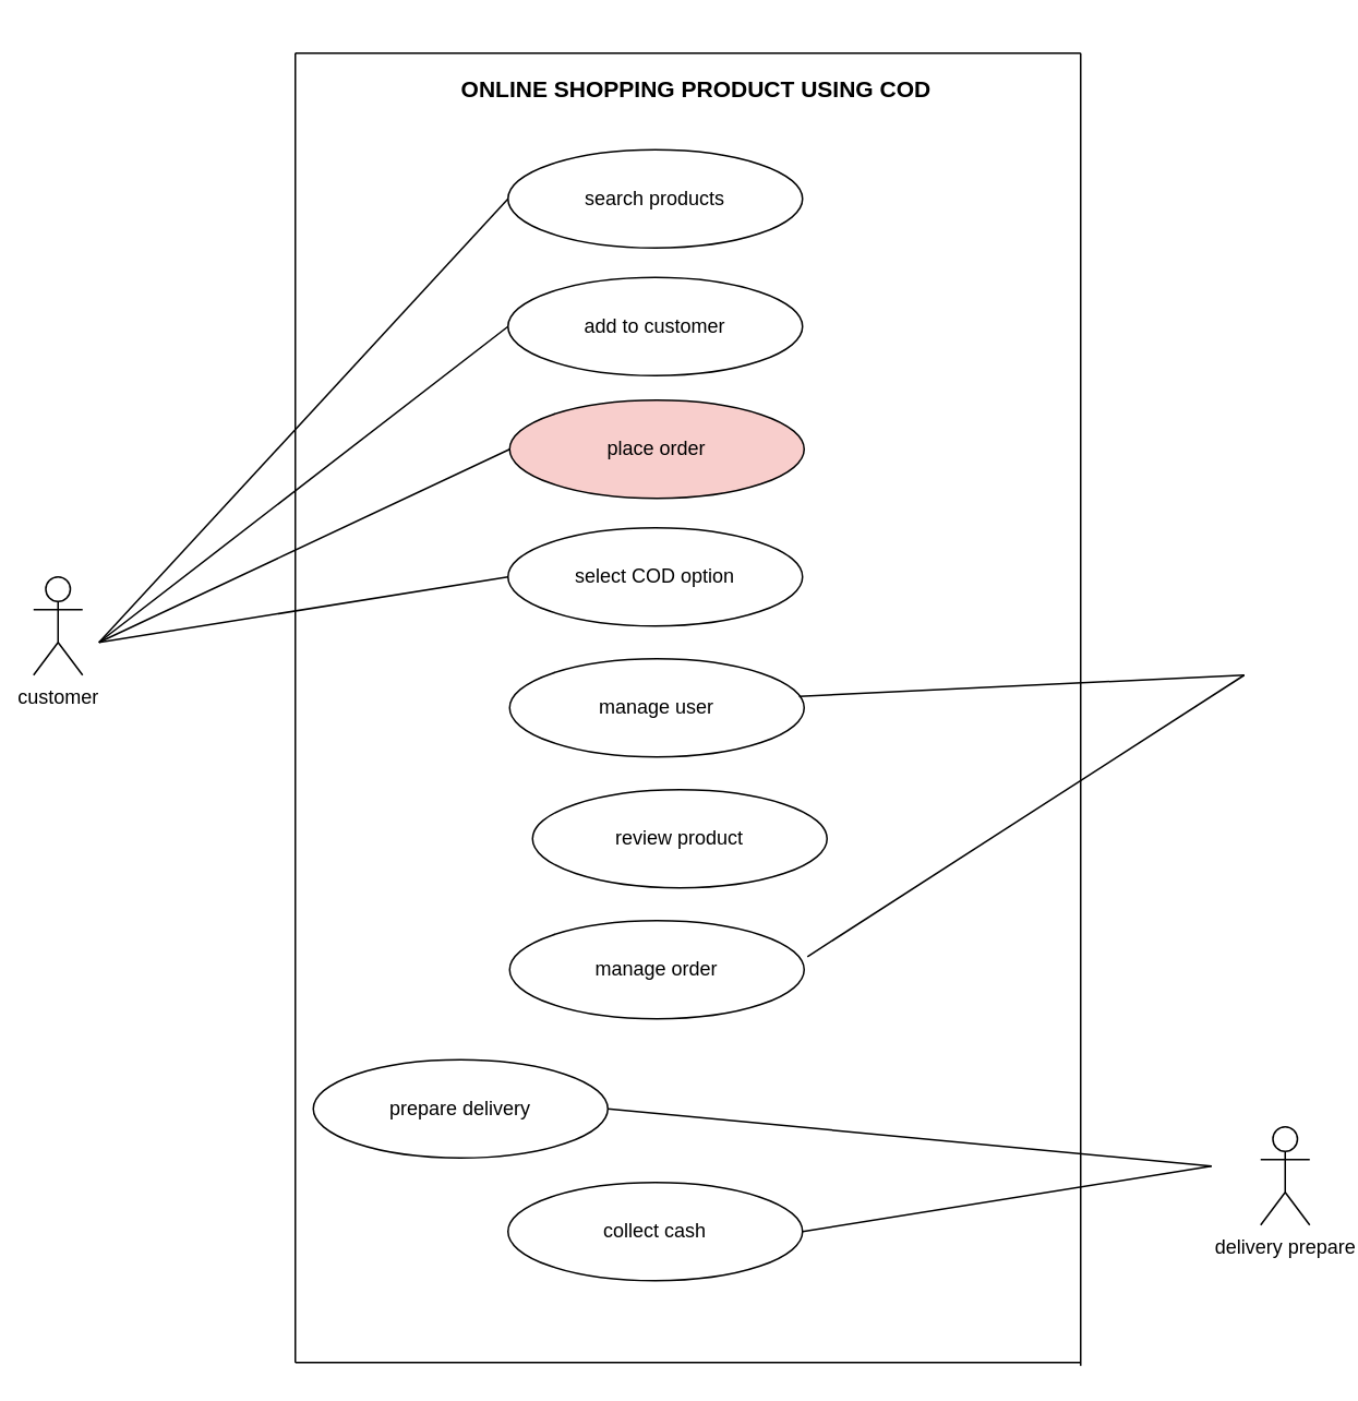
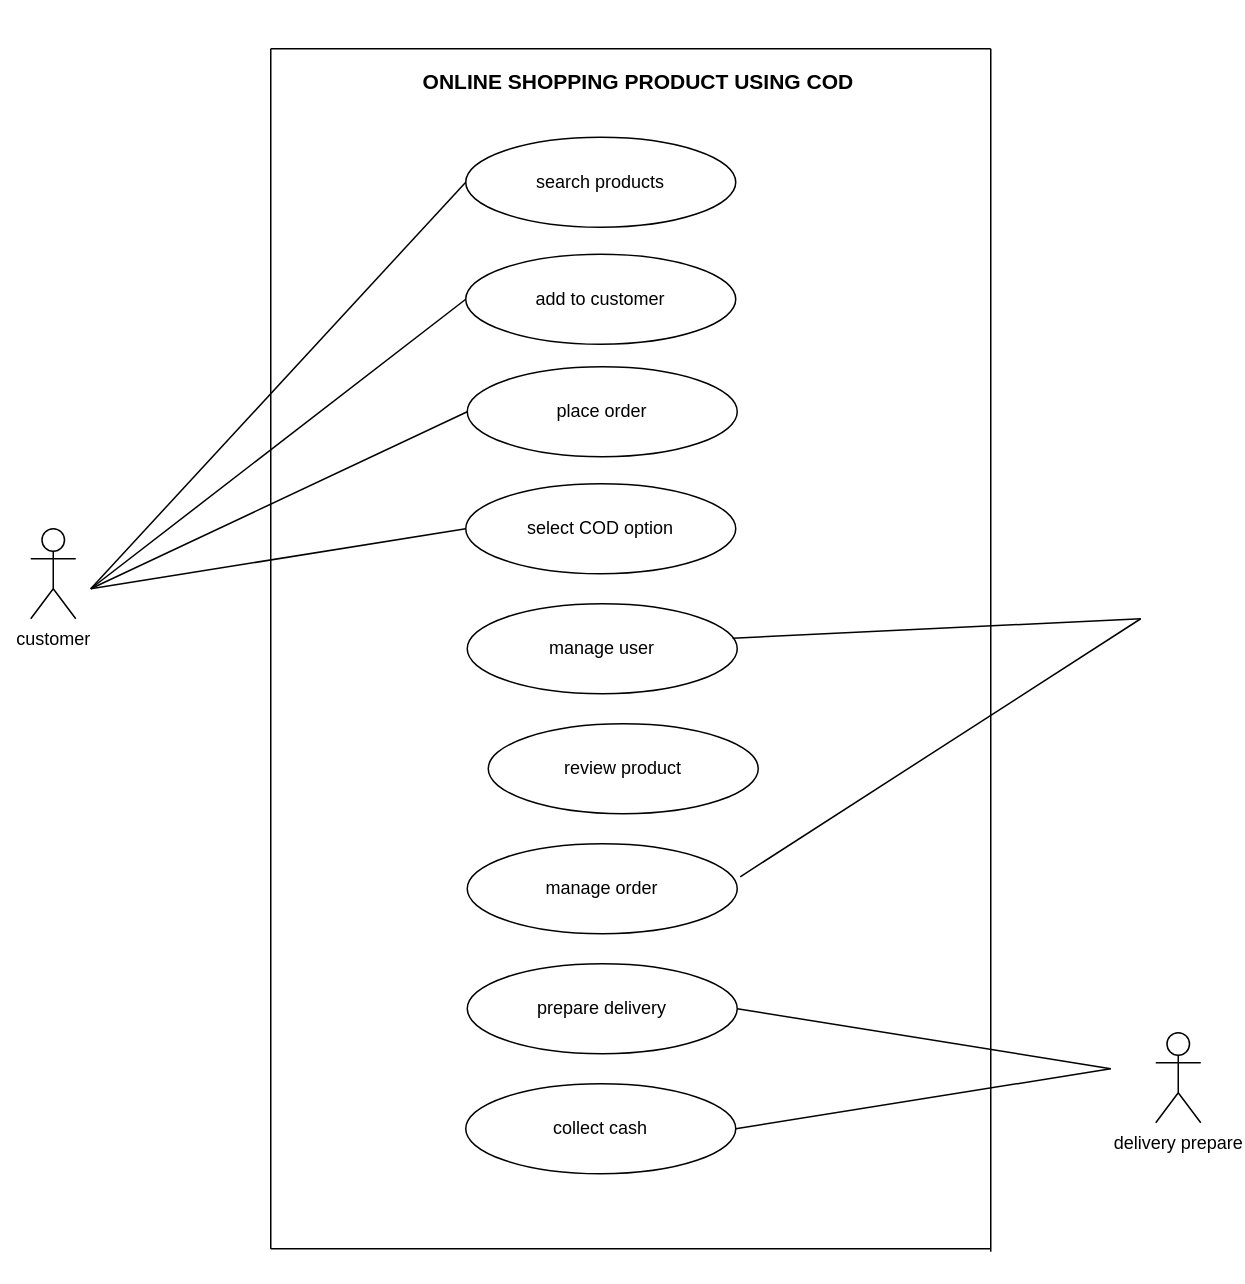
  <mxCell id="0" />
  <mxCell id="1" parent="0" />
  <mxCell id="2" value="search products" style="ellipse;whiteSpace=wrap;html=1;" vertex="1" parent="1"><mxGeometry x="310" y="91" width="180" height="60" as="geometry" /></mxCell>
  <mxCell id="3" value="add to customer" style="ellipse;whiteSpace=wrap;html=1;" vertex="1" parent="1"><mxGeometry x="310" y="169" width="180" height="60" as="geometry" /></mxCell>
- <mxCell id="4" value="place order" style="ellipse;whiteSpace=wrap;html=1;fillColor=#f8cecc;" vertex="1" parent="1"><mxGeometry x="311" y="244" width="180" height="60" as="geometry" /></mxCell>
+ <mxCell id="4" value="place order" style="ellipse;whiteSpace=wrap;html=1;" vertex="1" parent="1"><mxGeometry x="311" y="244" width="180" height="60" as="geometry" /></mxCell>
  <mxCell id="5" value="select COD option" style="ellipse;whiteSpace=wrap;html=1;" vertex="1" parent="1"><mxGeometry x="310" y="322" width="180" height="60" as="geometry" /></mxCell>
  <mxCell id="6" value="manage user" style="ellipse;whiteSpace=wrap;html=1;" vertex="1" parent="1"><mxGeometry x="311" y="402" width="180" height="60" as="geometry" /></mxCell>
- <mxCell id="7" value="prepare delivery" style="ellipse;whiteSpace=wrap;html=1;" vertex="1" parent="1"><mxGeometry x="191" y="647" width="180" height="60" as="geometry" /></mxCell>
+ <mxCell id="7" value="prepare delivery" style="ellipse;whiteSpace=wrap;html=1;" vertex="1" parent="1"><mxGeometry x="311" y="642" width="180" height="60" as="geometry" /></mxCell>
  <mxCell id="8" value="collect cash" style="ellipse;whiteSpace=wrap;html=1;" vertex="1" parent="1"><mxGeometry x="310" y="722" width="180" height="60" as="geometry" /></mxCell>
  <mxCell id="9" value="manage order" style="ellipse;whiteSpace=wrap;html=1;" vertex="1" parent="1"><mxGeometry x="311" y="562" width="180" height="60" as="geometry" /></mxCell>
  <mxCell id="10" value="review product" style="ellipse;whiteSpace=wrap;html=1;" vertex="1" parent="1"><mxGeometry x="325" y="482" width="180" height="60" as="geometry" /></mxCell>
  <mxCell id="11" value="customer" style="shape=umlActor;verticalLabelPosition=bottom;verticalAlign=top;html=1;outlineConnect=0;" vertex="1" parent="1"><mxGeometry x="20" y="352" width="30" height="60" as="geometry" /></mxCell>
  <mxCell id="12" value="delivery prepare" style="shape=umlActor;verticalLabelPosition=bottom;verticalAlign=top;html=1;outlineConnect=0;" vertex="1" parent="1"><mxGeometry x="770" y="688" width="30" height="60" as="geometry" /></mxCell>
  <mxCell id="13" value="" style="endArrow=none;html=1;rounded=0;" edge="1" parent="1"><mxGeometry width="50" height="50" relative="1" as="geometry"><mxPoint x="180" y="32" as="sourcePoint" /><mxPoint x="660" y="32" as="targetPoint" /></mxGeometry></mxCell>
  <mxCell id="14" value="" style="endArrow=none;html=1;rounded=0;" edge="1" parent="1"><mxGeometry width="50" height="50" relative="1" as="geometry"><mxPoint x="660" y="834" as="sourcePoint" /><mxPoint x="660" y="32" as="targetPoint" /></mxGeometry></mxCell>
  <mxCell id="15" value="" style="endArrow=none;html=1;rounded=0;" edge="1" parent="1"><mxGeometry width="50" height="50" relative="1" as="geometry"><mxPoint x="180" y="32" as="sourcePoint" /><mxPoint x="180" y="832" as="targetPoint" /></mxGeometry></mxCell>
  <mxCell id="16" value="" style="endArrow=none;html=1;rounded=0;" edge="1" parent="1"><mxGeometry width="50" height="50" relative="1" as="geometry"><mxPoint x="180" y="832" as="sourcePoint" /><mxPoint x="660" y="832" as="targetPoint" /></mxGeometry></mxCell>
  <mxCell id="17" value="&lt;b&gt;&lt;font style=&quot;font-size: 14px;&quot;&gt;&amp;nbsp; &amp;nbsp; &amp;nbsp; &amp;nbsp; &amp;nbsp; &amp;nbsp; &amp;nbsp; &amp;nbsp; &amp;nbsp; &amp;nbsp; &amp;nbsp; &amp;nbsp; &amp;nbsp; &amp;nbsp; &amp;nbsp; &amp;nbsp; &amp;nbsp; &amp;nbsp; &amp;nbsp; &amp;nbsp; &amp;nbsp; &amp;nbsp; &amp;nbsp; &amp;nbsp; &amp;nbsp; &amp;nbsp; &amp;nbsp; &amp;nbsp; &amp;nbsp; &amp;nbsp; &amp;nbsp; &amp;nbsp;&lt;/font&gt;&lt;/b&gt;&lt;div&gt;&lt;b&gt;&lt;font style=&quot;font-size: 14px;&quot;&gt;&amp;nbsp; &amp;nbsp; &amp;nbsp; &amp;nbsp; &amp;nbsp; &amp;nbsp; &amp;nbsp; &amp;nbsp; &amp;nbsp; &amp;nbsp; &amp;nbsp; &amp;nbsp; &amp;nbsp; &amp;nbsp; &amp;nbsp; &amp;nbsp; &amp;nbsp; &amp;nbsp; &amp;nbsp; &amp;nbsp; &amp;nbsp; &amp;nbsp; &amp;nbsp; &amp;nbsp; &amp;nbsp; &amp;nbsp; &amp;nbsp; &amp;nbsp; &amp;nbsp; &amp;nbsp;ONLINE SHOPPING PRODUCT USING COD&lt;/font&gt;&lt;/b&gt;&lt;/div&gt;" style="text;html=1;align=center;verticalAlign=middle;resizable=0;points=[];autosize=1;strokeColor=none;fillColor=none;" vertex="1" parent="1"><mxGeometry x="40" y="20" width="540" height="50" as="geometry" /></mxCell>
  <mxCell id="18" value="" style="endArrow=none;html=1;rounded=0;entryX=0;entryY=0.5;entryDx=0;entryDy=0;" edge="1" parent="1" target="2"><mxGeometry width="50" height="50" relative="1" as="geometry"><mxPoint x="60" y="392" as="sourcePoint" /><mxPoint x="430" y="272" as="targetPoint" /></mxGeometry></mxCell>
  <mxCell id="19" value="" style="endArrow=none;html=1;rounded=0;entryX=0;entryY=0.5;entryDx=0;entryDy=0;" edge="1" parent="1" target="3"><mxGeometry width="50" height="50" relative="1" as="geometry"><mxPoint x="60" y="392" as="sourcePoint" /><mxPoint x="430" y="272" as="targetPoint" /></mxGeometry></mxCell>
  <mxCell id="20" value="" style="endArrow=none;html=1;rounded=0;entryX=0;entryY=0.5;entryDx=0;entryDy=0;" edge="1" parent="1" target="4"><mxGeometry width="50" height="50" relative="1" as="geometry"><mxPoint x="60" y="392" as="sourcePoint" /><mxPoint x="430" y="272" as="targetPoint" /></mxGeometry></mxCell>
  <mxCell id="21" value="" style="endArrow=none;html=1;rounded=0;entryX=0;entryY=0.5;entryDx=0;entryDy=0;" edge="1" parent="1" target="5"><mxGeometry width="50" height="50" relative="1" as="geometry"><mxPoint x="60" y="392" as="sourcePoint" /><mxPoint x="430" y="372" as="targetPoint" /></mxGeometry></mxCell>
  <mxCell id="22" value="" style="endArrow=none;html=1;rounded=0;exitX=1.011;exitY=0.367;exitDx=0;exitDy=0;exitPerimeter=0;" edge="1" parent="1" source="9"><mxGeometry width="50" height="50" relative="1" as="geometry"><mxPoint x="500" y="582" as="sourcePoint" /><mxPoint x="760" y="412" as="targetPoint" /></mxGeometry></mxCell>
  <mxCell id="23" value="" style="endArrow=none;html=1;rounded=0;exitX=0.983;exitY=0.383;exitDx=0;exitDy=0;exitPerimeter=0;" edge="1" parent="1" source="6"><mxGeometry width="50" height="50" relative="1" as="geometry"><mxPoint x="380" y="522" as="sourcePoint" /><mxPoint x="760" y="412" as="targetPoint" /></mxGeometry></mxCell>
  <mxCell id="24" value="" style="endArrow=none;html=1;rounded=0;exitX=1;exitY=0.5;exitDx=0;exitDy=0;" edge="1" parent="1" source="8"><mxGeometry width="50" height="50" relative="1" as="geometry"><mxPoint x="380" y="722" as="sourcePoint" /><mxPoint x="740" y="712" as="targetPoint" /></mxGeometry></mxCell>
  <mxCell id="25" value="" style="endArrow=none;html=1;rounded=0;exitX=1;exitY=0.5;exitDx=0;exitDy=0;" edge="1" parent="1" source="7"><mxGeometry width="50" height="50" relative="1" as="geometry"><mxPoint x="380" y="722" as="sourcePoint" /><mxPoint x="740" y="712" as="targetPoint" /></mxGeometry></mxCell>
